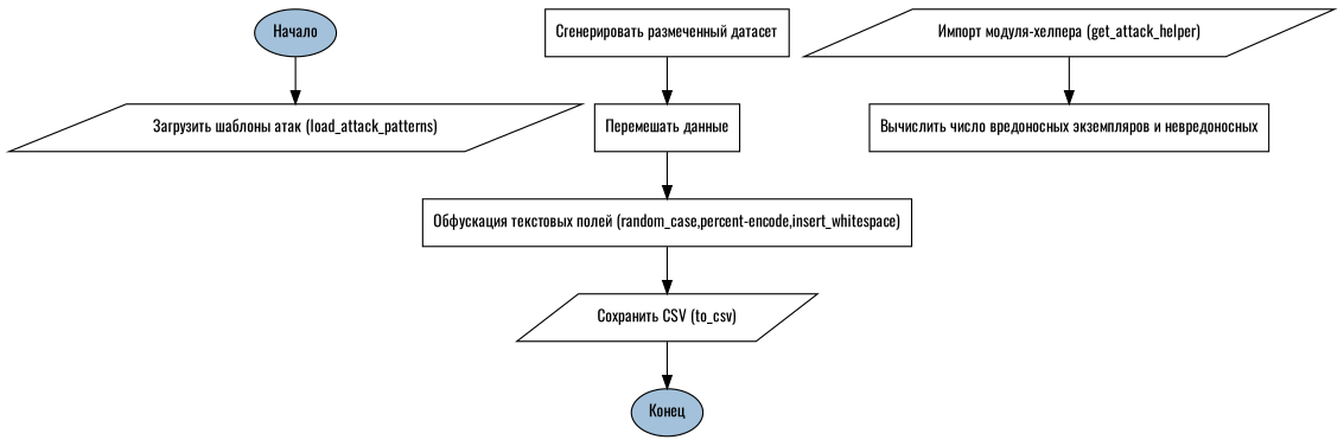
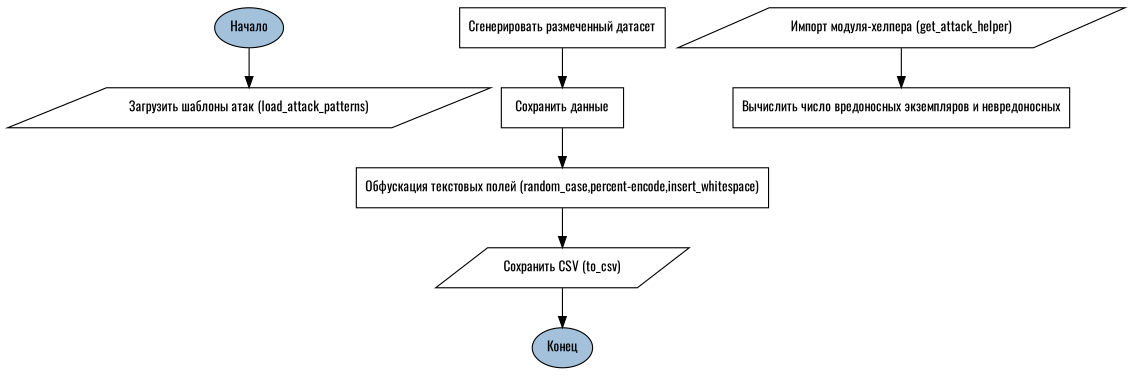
  digraph {
    fontname=Oswald
    rankdir=TB
    node [fontname=Oswald fontsize=12 shape=box]
    edge [fontname=Oswald]
    n1 [fillcolor="#A3C1DA" label="Начало" shape=ellipse style=filled]
    n2 [label="Загрузить шаблоны атак (load_attack_patterns)" shape=parallelogram]
    n3 [fillcolor="#A3C1DA" label="Конец" shape=ellipse style=filled]
    n4 [label="Импорт модуля-хелпера (get_attack_helper)" shape=parallelogram]
    n5 [label="Вычислить число вредоносных экземпляров и невредоносных"]
    n6 [label="Сохранить CSV (to_csv)" shape=parallelogram]
    n7 [label="Сгенерировать размеченный датасет"]
-   n8 [label="Перемешать данные"]
+   n8 [label="Сохранить данные"]
    n9 [label="Обфускация текстовых полей (random_case,percent-encode,insert_whitespace)"]
    n1 -> n2
    n4 -> n5
    n6 -> n3
    n7 -> n8
    n8 -> n9
    n9 -> n6
  }
